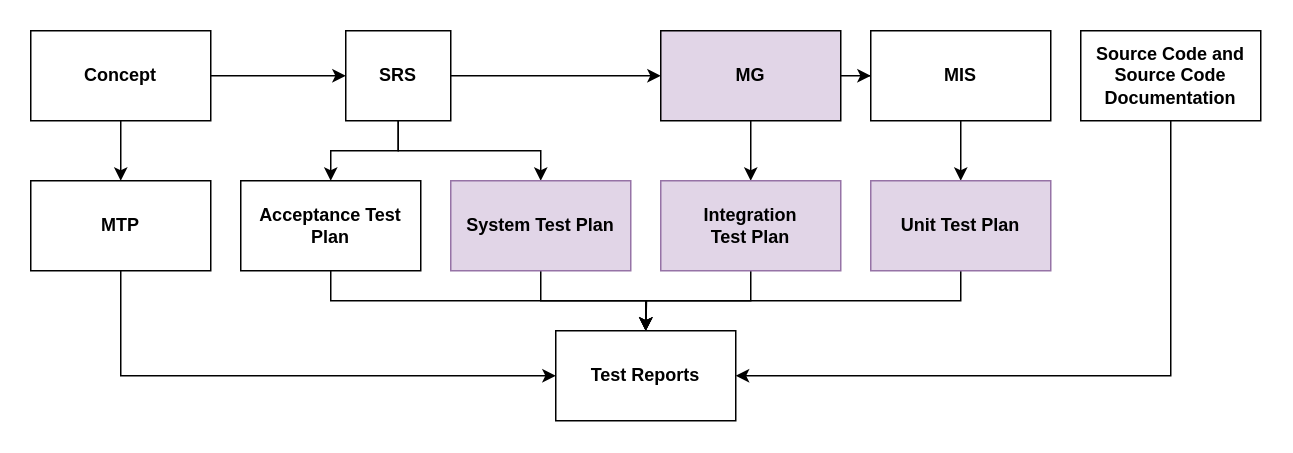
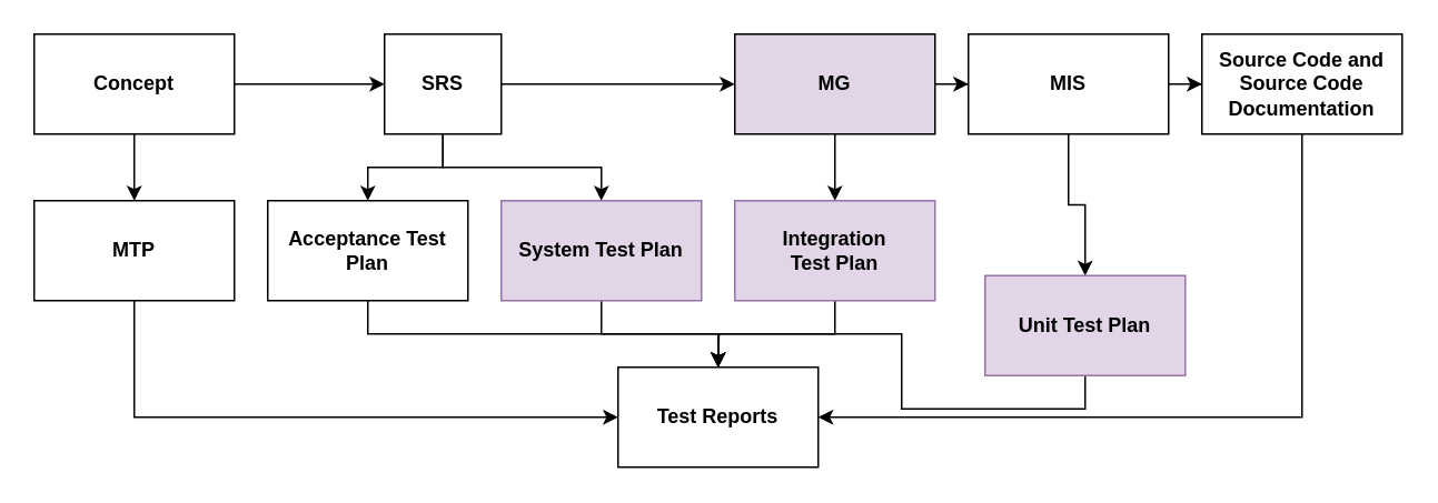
  <mxCell id="0" />
  <mxCell id="1" parent="0" />
  <mxCell id="2" style="edgeStyle=orthogonalEdgeStyle;rounded=0;orthogonalLoop=1;jettySize=auto;html=1;entryX=0;entryY=0.5;entryDx=0;entryDy=0;" parent="1" source="3" target="10" edge="1"><mxGeometry relative="1" as="geometry" /></mxCell>
  <mxCell id="3" value="Concept" style="rounded=0;whiteSpace=wrap;html=1;fontStyle=1" parent="1" vertex="1"><mxGeometry x="20" y="20" width="120" height="60" as="geometry" /></mxCell>
  <mxCell id="4" value="" style="edgeStyle=orthogonalEdgeStyle;rounded=0;orthogonalLoop=1;jettySize=auto;html=1;" parent="1" source="3" target="6" edge="1"><mxGeometry relative="1" as="geometry" /></mxCell>
  <mxCell id="5" style="edgeStyle=orthogonalEdgeStyle;rounded=0;orthogonalLoop=1;jettySize=auto;html=1;exitX=0.5;exitY=1;exitDx=0;exitDy=0;entryX=0;entryY=0.5;entryDx=0;entryDy=0;" parent="1" source="6" target="27" edge="1"><mxGeometry relative="1" as="geometry" /></mxCell>
  <mxCell id="6" value="MTP" style="rounded=0;whiteSpace=wrap;html=1;fontStyle=1;" parent="1" vertex="1"><mxGeometry x="20" y="120" width="120" height="60" as="geometry" /></mxCell>
  <mxCell id="7" style="edgeStyle=orthogonalEdgeStyle;rounded=0;orthogonalLoop=1;jettySize=auto;html=1;exitX=0.5;exitY=1;exitDx=0;exitDy=0;entryX=0.5;entryY=0;entryDx=0;entryDy=0;" parent="1" source="10" target="26" edge="1"><mxGeometry relative="1" as="geometry" /></mxCell>
  <mxCell id="8" style="edgeStyle=orthogonalEdgeStyle;rounded=0;orthogonalLoop=1;jettySize=auto;html=1;exitX=0.5;exitY=1;exitDx=0;exitDy=0;entryX=0.5;entryY=0;entryDx=0;entryDy=0;" parent="1" source="10" target="12" edge="1"><mxGeometry relative="1" as="geometry" /></mxCell>
  <mxCell id="9" value="" style="edgeStyle=orthogonalEdgeStyle;rounded=0;orthogonalLoop=1;jettySize=auto;html=1;" parent="1" source="10" target="15" edge="1"><mxGeometry relative="1" as="geometry" /></mxCell>
  <mxCell id="10" value="SRS" style="rounded=0;whiteSpace=wrap;html=1;fontStyle=1" parent="1" vertex="1"><mxGeometry x="230" y="20" width="70" height="60" as="geometry" /></mxCell>
  <mxCell id="11" style="edgeStyle=orthogonalEdgeStyle;rounded=0;orthogonalLoop=1;jettySize=auto;html=1;exitX=0.5;exitY=1;exitDx=0;exitDy=0;entryX=0.5;entryY=0;entryDx=0;entryDy=0;" parent="1" source="12" target="27" edge="1"><mxGeometry relative="1" as="geometry" /></mxCell>
  <mxCell id="12" value="System Test Plan" style="rounded=0;whiteSpace=wrap;html=1;fontStyle=1;fillColor=#e1d5e7;strokeColor=#9673a6;" parent="1" vertex="1"><mxGeometry x="300" y="120" width="120" height="60" as="geometry" /></mxCell>
  <mxCell id="13" value="" style="edgeStyle=orthogonalEdgeStyle;rounded=0;orthogonalLoop=1;jettySize=auto;html=1;" parent="1" source="15" target="22" edge="1"><mxGeometry relative="1" as="geometry" /></mxCell>
  <mxCell id="14" value="" style="edgeStyle=orthogonalEdgeStyle;rounded=0;orthogonalLoop=1;jettySize=auto;html=1;" parent="1" source="15" target="18" edge="1"><mxGeometry relative="1" as="geometry" /></mxCell>
  <mxCell id="15" value="MG" style="rounded=0;whiteSpace=wrap;html=1;fontStyle=1;fillColor=#e1d5e7;" parent="1" vertex="1"><mxGeometry x="440" y="20" width="120" height="60" as="geometry" /></mxCell>
  <mxCell id="16" value="" style="edgeStyle=orthogonalEdgeStyle;rounded=0;orthogonalLoop=1;jettySize=auto;html=1;" parent="1" source="18" target="24" edge="1"><mxGeometry relative="1" as="geometry" /></mxCell>
+ <mxCell id="17" value="" style="edgeStyle=orthogonalEdgeStyle;rounded=0;orthogonalLoop=1;jettySize=auto;html=1;" parent="1" source="18" target="20" edge="1"><mxGeometry relative="1" as="geometry" /></mxCell>
  <mxCell id="18" value="MIS" style="rounded=0;whiteSpace=wrap;html=1;fontStyle=1" parent="1" vertex="1"><mxGeometry x="580" y="20" width="120" height="60" as="geometry" /></mxCell>
  <mxCell id="19" style="edgeStyle=orthogonalEdgeStyle;rounded=0;orthogonalLoop=1;jettySize=auto;html=1;entryX=1;entryY=0.5;entryDx=0;entryDy=0;exitX=0.5;exitY=1;exitDx=0;exitDy=0;" parent="1" source="20" target="27" edge="1"><mxGeometry relative="1" as="geometry" /></mxCell>
  <mxCell id="20" value="Source Code and Source Code Documentation" style="rounded=0;whiteSpace=wrap;html=1;fontStyle=1" parent="1" vertex="1"><mxGeometry x="720" y="20" width="120" height="60" as="geometry" /></mxCell>
  <mxCell id="21" style="edgeStyle=orthogonalEdgeStyle;rounded=0;orthogonalLoop=1;jettySize=auto;html=1;exitX=0.5;exitY=1;exitDx=0;exitDy=0;" parent="1" source="22" edge="1"><mxGeometry relative="1" as="geometry"><mxPoint x="430" y="220" as="targetPoint" /></mxGeometry></mxCell>
  <mxCell id="22" value="&lt;div&gt;Integration &lt;br&gt;&lt;/div&gt;&lt;div&gt;Test Plan&lt;/div&gt;" style="rounded=0;whiteSpace=wrap;html=1;fontStyle=1;fillColor=#e1d5e7;strokeColor=#9673a6;" parent="1" vertex="1"><mxGeometry x="440" y="120" width="120" height="60" as="geometry" /></mxCell>
  <mxCell id="23" style="edgeStyle=orthogonalEdgeStyle;rounded=0;orthogonalLoop=1;jettySize=auto;html=1;exitX=0.5;exitY=1;exitDx=0;exitDy=0;entryX=0.5;entryY=0;entryDx=0;entryDy=0;" parent="1" source="24" target="27" edge="1"><mxGeometry relative="1" as="geometry" /></mxCell>
- <mxCell id="24" value="Unit Test Plan" style="rounded=0;whiteSpace=wrap;html=1;fontStyle=1;fillColor=#e1d5e7;strokeColor=#9673a6;" parent="1" vertex="1"><mxGeometry x="580" y="120" width="120" height="60" as="geometry" /></mxCell>
+ <mxCell id="24" value="Unit Test Plan" style="rounded=0;whiteSpace=wrap;html=1;fontStyle=1;fillColor=#e1d5e7;strokeColor=#9673a6;" parent="1" vertex="1"><mxGeometry x="590" y="165" width="120" height="60" as="geometry" /></mxCell>
  <mxCell id="25" style="edgeStyle=orthogonalEdgeStyle;rounded=0;orthogonalLoop=1;jettySize=auto;html=1;exitX=0.5;exitY=1;exitDx=0;exitDy=0;" parent="1" source="26" target="27" edge="1"><mxGeometry relative="1" as="geometry" /></mxCell>
  <mxCell id="26" value="Acceptance Test Plan" style="rounded=0;whiteSpace=wrap;html=1;fontStyle=1" parent="1" vertex="1"><mxGeometry x="160" y="120" width="120" height="60" as="geometry" /></mxCell>
  <mxCell id="27" value="Test Reports" style="rounded=0;whiteSpace=wrap;html=1;fontStyle=1" parent="1" vertex="1"><mxGeometry x="370" y="220" width="120" height="60" as="geometry" /></mxCell>
